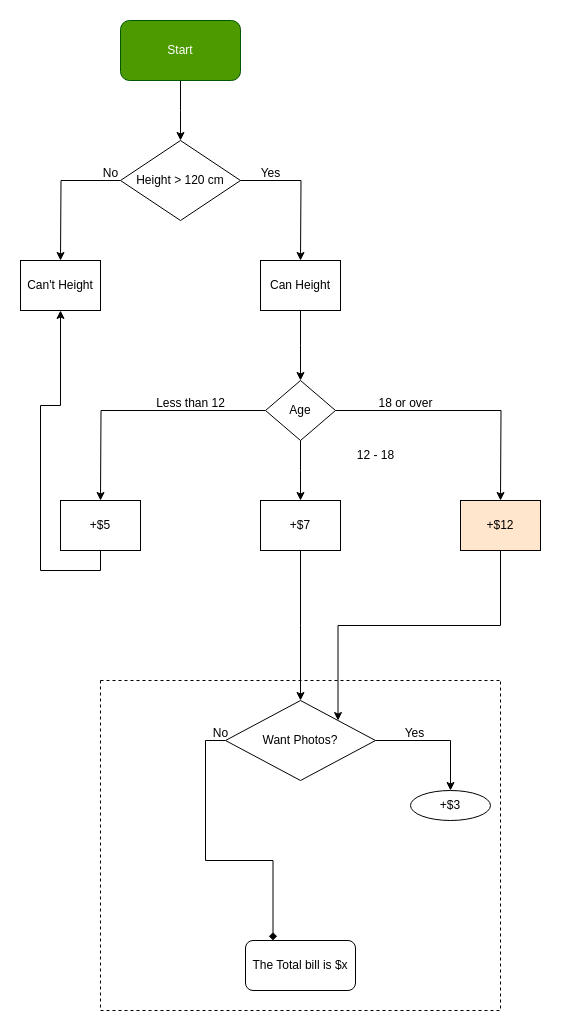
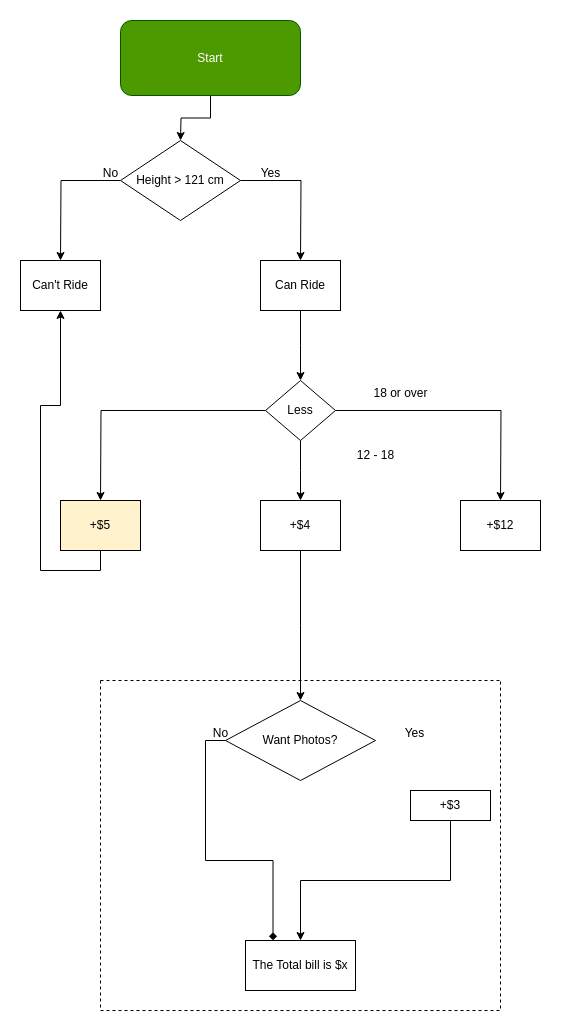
  <mxCell id="0" />
  <mxCell id="1" parent="0" />
  <mxCell id="2" style="edgeStyle=orthogonalEdgeStyle;rounded=0;orthogonalLoop=1;jettySize=auto;html=1;" edge="1" parent="1" source="3"><mxGeometry relative="1" as="geometry"><mxPoint x="180" y="140" as="targetPoint" /></mxGeometry></mxCell>
- <mxCell id="3" value="Start" style="rounded=1;whiteSpace=wrap;html=1;fillColor=#4D9900;fontColor=#ffffff;strokeColor=#005700;" vertex="1" parent="1"><mxGeometry x="120" y="20" width="120" height="60" as="geometry" /></mxCell>
+ <mxCell id="3" value="Start" style="rounded=1;whiteSpace=wrap;html=1;fillColor=#4D9900;fontColor=#ffffff;strokeColor=#005700;" vertex="1" parent="1"><mxGeometry x="120" y="20" width="180" height="75" as="geometry" /></mxCell>
  <mxCell id="4" style="edgeStyle=orthogonalEdgeStyle;rounded=0;orthogonalLoop=1;jettySize=auto;html=1;" edge="1" parent="1" source="6"><mxGeometry relative="1" as="geometry"><mxPoint x="60" y="260" as="targetPoint" /></mxGeometry></mxCell>
  <mxCell id="5" style="edgeStyle=orthogonalEdgeStyle;rounded=0;orthogonalLoop=1;jettySize=auto;html=1;exitX=1;exitY=0.5;exitDx=0;exitDy=0;" edge="1" parent="1" source="6"><mxGeometry relative="1" as="geometry"><mxPoint x="300" y="260" as="targetPoint" /></mxGeometry></mxCell>
- <mxCell id="6" value="Height &amp;gt; 120 cm" style="rhombus;whiteSpace=wrap;html=1;" vertex="1" parent="1"><mxGeometry x="120" y="140" width="120" height="80" as="geometry" /></mxCell>
- <mxCell id="7" value="Can't Height" style="rounded=0;whiteSpace=wrap;html=1;" vertex="1" parent="1"><mxGeometry y="260" width="80" height="50" as="geometry" x="20" /></mxCell>
+ <mxCell id="6" value="Height &amp;gt; 121 cm" style="rhombus;whiteSpace=wrap;html=1;" vertex="1" parent="1"><mxGeometry x="120" y="140" width="120" height="80" as="geometry" /></mxCell>
+ <mxCell id="7" value="Can't Ride" style="rounded=0;whiteSpace=wrap;html=1;" vertex="1" parent="1"><mxGeometry y="260" width="80" height="50" as="geometry" x="20" /></mxCell>
  <mxCell id="8" style="edgeStyle=orthogonalEdgeStyle;rounded=0;orthogonalLoop=1;jettySize=auto;html=1;exitX=0.5;exitY=1;exitDx=0;exitDy=0;" edge="1" parent="1" source="9"><mxGeometry relative="1" as="geometry"><mxPoint x="300" y="380" as="targetPoint" /></mxGeometry></mxCell>
- <mxCell id="9" value="Can&amp;nbsp;Height" style="rounded=0;whiteSpace=wrap;html=1;" vertex="1" parent="1"><mxGeometry x="260" y="260" width="80" height="50" as="geometry" /></mxCell>
+ <mxCell id="9" value="Can&amp;nbsp;Ride" style="rounded=0;whiteSpace=wrap;html=1;" vertex="1" parent="1"><mxGeometry x="260" y="260" width="80" height="50" as="geometry" /></mxCell>
  <mxCell id="10" style="edgeStyle=orthogonalEdgeStyle;rounded=0;orthogonalLoop=1;jettySize=auto;html=1;" edge="1" parent="1" source="13"><mxGeometry relative="1" as="geometry"><mxPoint x="300" y="500" as="targetPoint" /></mxGeometry></mxCell>
  <mxCell id="11" style="edgeStyle=orthogonalEdgeStyle;rounded=0;orthogonalLoop=1;jettySize=auto;html=1;exitX=0;exitY=0.5;exitDx=0;exitDy=0;" edge="1" parent="1" source="13"><mxGeometry relative="1" as="geometry"><mxPoint x="100" y="500" as="targetPoint" /></mxGeometry></mxCell>
  <mxCell id="12" style="edgeStyle=orthogonalEdgeStyle;rounded=0;orthogonalLoop=1;jettySize=auto;html=1;exitX=1;exitY=0.5;exitDx=0;exitDy=0;" edge="1" parent="1" source="13"><mxGeometry relative="1" as="geometry"><mxPoint x="500" y="500" as="targetPoint" /></mxGeometry></mxCell>
- <mxCell id="13" value="Age" style="rhombus;whiteSpace=wrap;html=1;" vertex="1" parent="1"><mxGeometry x="265" y="380" width="70" height="60" as="geometry" /></mxCell>
+ <mxCell id="13" value="Less" style="rhombus;whiteSpace=wrap;html=1;" vertex="1" parent="1"><mxGeometry x="265" y="380" width="70" height="60" as="geometry" /></mxCell>
  <mxCell id="14" style="edgeStyle=orthogonalEdgeStyle;rounded=0;orthogonalLoop=1;jettySize=auto;html=1;" edge="1" parent="1" source="15"><mxGeometry relative="1" as="geometry"><mxPoint x="300" y="700" as="targetPoint" /></mxGeometry></mxCell>
- <mxCell id="15" value="+$7" style="rounded=0;whiteSpace=wrap;html=1;" vertex="1" parent="1"><mxGeometry x="260" y="500" width="80" height="50" as="geometry" /></mxCell>
+ <mxCell id="15" value="+$4" style="rounded=0;whiteSpace=wrap;html=1;" vertex="1" parent="1"><mxGeometry x="260" y="500" width="80" height="50" as="geometry" /></mxCell>
  <mxCell id="16" style="edgeStyle=orthogonalEdgeStyle;rounded=0;orthogonalLoop=1;jettySize=auto;html=1;exitX=0.5;exitY=1;exitDx=0;exitDy=0;" edge="1" parent="1" source="17" target="7"><mxGeometry relative="1" as="geometry" /></mxCell>
- <mxCell id="17" value="+$5" style="rounded=0;whiteSpace=wrap;html=1;" vertex="1" parent="1"><mxGeometry x="60" y="500" width="80" height="50" as="geometry" /></mxCell>
- <mxCell id="18" style="edgeStyle=orthogonalEdgeStyle;rounded=0;orthogonalLoop=1;jettySize=auto;html=1;exitX=0.5;exitY=1;exitDx=0;exitDy=0;entryX=1;entryY=0;entryDx=0;entryDy=0;" edge="1" parent="1" source="19" target="22"><mxGeometry relative="1" as="geometry" /></mxCell>
- <mxCell id="19" value="+$12" style="rounded=0;whiteSpace=wrap;html=1;fillColor=#ffe6cc;" vertex="1" parent="1"><mxGeometry x="460" y="500" width="80" height="50" as="geometry" /></mxCell>
- <mxCell id="20" style="edgeStyle=orthogonalEdgeStyle;rounded=0;orthogonalLoop=1;jettySize=auto;html=1;entryX=0.5;entryY=0;entryDx=0;entryDy=0;" edge="1" parent="1" source="22" target="25"><mxGeometry relative="1" as="geometry" /></mxCell>
+ <mxCell id="17" value="+$5" style="rounded=0;whiteSpace=wrap;html=1;fillColor=#fff2cc;" vertex="1" parent="1"><mxGeometry x="60" y="500" width="80" height="50" as="geometry" /></mxCell>
+ <mxCell id="19" value="+$12" style="rounded=0;whiteSpace=wrap;html=1;" vertex="1" parent="1"><mxGeometry x="460" y="500" width="80" height="50" as="geometry" /></mxCell>
  <mxCell id="21" style="edgeStyle=orthogonalEdgeStyle;rounded=0;orthogonalLoop=1;jettySize=auto;html=1;exitX=0;exitY=0.5;exitDx=0;exitDy=0;entryX=0.25;entryY=0;entryDx=0;entryDy=0;endArrow=diamond;" edge="1" parent="1" source="22" target="26"><mxGeometry relative="1" as="geometry" /></mxCell>
  <mxCell id="22" value="Want Photos?" style="rhombus;whiteSpace=wrap;html=1;fillColor=default;container=0;" vertex="1" parent="1"><mxGeometry x="225" y="700" width="150" height="80" as="geometry" /></mxCell>
  <mxCell id="23" value="" style="swimlane;startSize=0;swimlaneFillColor=none;glass=0;rounded=0;gradientColor=none;gradientDirection=radial;fillColor=default;fillStyle=auto;dashed=1;" vertex="1" parent="1"><mxGeometry x="100" y="680" width="400" height="330" as="geometry"><mxRectangle x="80" y="700" width="50" height="40" as="alternateBounds" /></mxGeometry></mxCell>
- <mxCell id="25" value="+$3" style="ellipse;whiteSpace=wrap;html=1;" vertex="1" parent="23"><mxGeometry x="310" y="110" width="80" height="30" as="geometry" /></mxCell>
- <mxCell id="26" value="The Total bill is $x" style="whiteSpace=wrap;html=1;rounded=1;" vertex="1" parent="23"><mxGeometry x="145" y="260" width="110" height="50" as="geometry" /></mxCell>
+ <mxCell id="24" style="edgeStyle=orthogonalEdgeStyle;rounded=0;orthogonalLoop=1;jettySize=auto;html=1;exitX=0.5;exitY=1;exitDx=0;exitDy=0;entryX=0.5;entryY=0;entryDx=0;entryDy=0;" edge="1" parent="23" source="25" target="26"><mxGeometry relative="1" as="geometry" /></mxCell>
+ <mxCell id="25" value="+$3" style="rounded=0;whiteSpace=wrap;html=1;" vertex="1" parent="23"><mxGeometry x="310" y="110" width="80" height="30" as="geometry" /></mxCell>
+ <mxCell id="26" value="The Total bill is $x" style="rounded=0;whiteSpace=wrap;html=1;" vertex="1" parent="23"><mxGeometry x="145" y="260" width="110" height="50" as="geometry" /></mxCell>
  <mxCell id="27" value="No" style="text;html=1;align=center;verticalAlign=middle;resizable=0;points=[];autosize=1;strokeColor=none;fillColor=none;" vertex="1" parent="23"><mxGeometry x="100" y="38" width="40" height="30" as="geometry" /></mxCell>
  <mxCell id="28" value="Yes" style="text;html=1;align=center;verticalAlign=middle;resizable=0;points=[];autosize=1;strokeColor=none;fillColor=none;" vertex="1" parent="23"><mxGeometry x="294" y="38" width="40" height="30" as="geometry" /></mxCell>
  <mxCell id="29" value="No" style="text;html=1;align=center;verticalAlign=middle;resizable=0;points=[];autosize=1;strokeColor=none;fillColor=none;" vertex="1" parent="1"><mxGeometry x="90" y="158" width="40" height="30" as="geometry" /></mxCell>
  <mxCell id="30" value="Yes" style="text;html=1;align=center;verticalAlign=middle;resizable=0;points=[];autosize=1;strokeColor=none;fillColor=none;" vertex="1" parent="1"><mxGeometry x="250" y="158" width="40" height="30" as="geometry" /></mxCell>
- <mxCell id="31" value="18 or over" style="text;html=1;align=center;verticalAlign=middle;resizable=0;points=[];autosize=1;strokeColor=none;fillColor=none;" vertex="1" parent="1"><mxGeometry x="365" y="388" width="80" height="30" as="geometry" /></mxCell>
- <mxCell id="32" value="Less than 12" style="text;html=1;align=center;verticalAlign=middle;resizable=0;points=[];autosize=1;strokeColor=none;fillColor=none;" vertex="1" parent="1"><mxGeometry x="145" y="388" width="90" height="30" as="geometry" /></mxCell>
+ <mxCell id="31" value="18 or over" style="text;html=1;align=center;verticalAlign=middle;resizable=0;points=[];autosize=1;strokeColor=none;fillColor=none;" vertex="1" parent="1"><mxGeometry x="360" y="378" width="80" height="30" as="geometry" /></mxCell>
  <mxCell id="33" value="12 - 18" style="text;html=1;align=center;verticalAlign=middle;resizable=0;points=[];autosize=1;strokeColor=none;fillColor=none;" vertex="1" parent="1"><mxGeometry x="345" y="440" width="60" height="30" as="geometry" /></mxCell>
